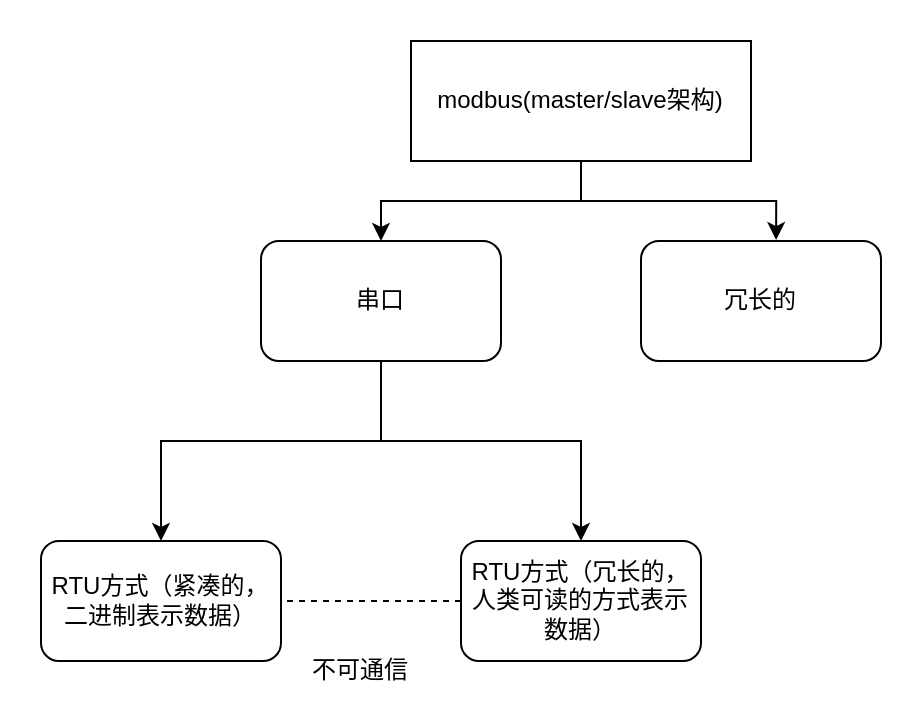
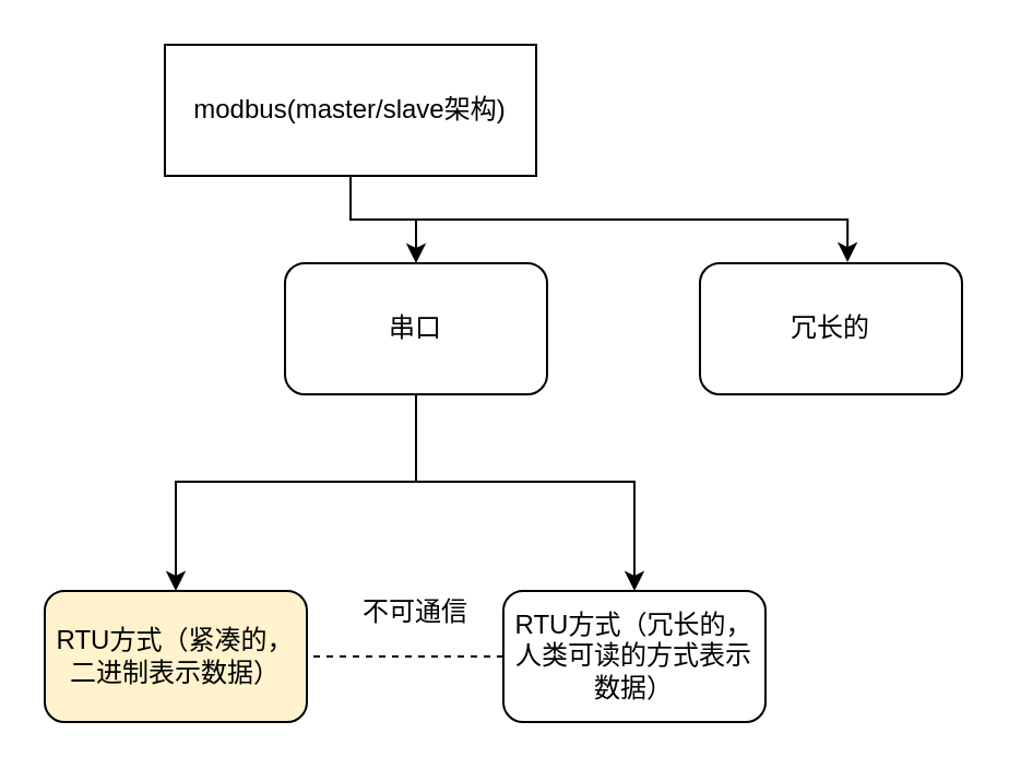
  <mxCell id="0" />
  <mxCell id="1" parent="0" />
  <mxCell id="2" style="edgeStyle=orthogonalEdgeStyle;rounded=0;orthogonalLoop=1;jettySize=auto;html=1;entryX=0.5;entryY=0;entryDx=0;entryDy=0;" parent="1" source="4" target="7" edge="1"><mxGeometry relative="1" as="geometry" /></mxCell>
  <mxCell id="3" style="edgeStyle=orthogonalEdgeStyle;rounded=0;orthogonalLoop=1;jettySize=auto;html=1;exitX=0.5;exitY=1;exitDx=0;exitDy=0;entryX=0.563;entryY=-0.008;entryDx=0;entryDy=0;entryPerimeter=0;" parent="1" source="4" target="9" edge="1"><mxGeometry relative="1" as="geometry" /></mxCell>
- <mxCell id="4" value="modbus(master/slave架构)" style="rounded=0;whiteSpace=wrap;html=1;" parent="1" vertex="1"><mxGeometry x="205" y="20" width="170" height="60" as="geometry" /></mxCell>
+ <mxCell id="4" value="modbus(master/slave架构)" style="rounded=0;whiteSpace=wrap;html=1;" parent="1" vertex="1"><mxGeometry x="75" y="20" width="170" height="60" as="geometry" /></mxCell>
  <mxCell id="5" value="" style="edgeStyle=orthogonalEdgeStyle;rounded=0;orthogonalLoop=1;jettySize=auto;html=1;" parent="1" source="7" target="8" edge="1"><mxGeometry relative="1" as="geometry"><Array as="points"><mxPoint x="190" y="220" /><mxPoint x="80" y="220" /></Array></mxGeometry></mxCell>
  <mxCell id="6" style="edgeStyle=orthogonalEdgeStyle;rounded=0;orthogonalLoop=1;jettySize=auto;html=1;" parent="1" source="7" target="10" edge="1"><mxGeometry relative="1" as="geometry"><Array as="points"><mxPoint x="190" y="220" /><mxPoint x="290" y="220" /></Array></mxGeometry></mxCell>
  <mxCell id="7" value="串口" style="rounded=1;whiteSpace=wrap;html=1;" parent="1" vertex="1"><mxGeometry x="130" y="120" width="120" height="60" as="geometry" /></mxCell>
- <mxCell id="8" value="RTU方式（紧凑的，二进制表示数据）" style="rounded=1;whiteSpace=wrap;html=1;" parent="1" vertex="1"><mxGeometry x="20" y="270" width="120" height="60" as="geometry" /></mxCell>
+ <mxCell id="8" value="RTU方式（紧凑的，二进制表示数据）" style="rounded=1;whiteSpace=wrap;html=1;fillColor=#fff2cc;" parent="1" vertex="1"><mxGeometry x="20" y="270" width="120" height="60" as="geometry" /></mxCell>
  <mxCell id="9" value="冗长的" style="rounded=1;whiteSpace=wrap;html=1;" parent="1" vertex="1"><mxGeometry x="320" y="120" width="120" height="60" as="geometry" /></mxCell>
  <mxCell id="10" value="RTU方式（冗长的，人类可读的方式表示数据）" style="rounded=1;whiteSpace=wrap;html=1;" parent="1" vertex="1"><mxGeometry x="230" y="270" width="120" height="60" as="geometry" /></mxCell>
  <mxCell id="11" value="" style="endArrow=none;dashed=1;html=1;entryX=1;entryY=0.5;entryDx=0;entryDy=0;exitX=0;exitY=0.5;exitDx=0;exitDy=0;" parent="1" source="10" target="8" edge="1"><mxGeometry width="50" height="50" relative="1" as="geometry"><mxPoint x="20" y="400" as="sourcePoint" /><mxPoint x="70" y="350" as="targetPoint" /><Array as="points" /></mxGeometry></mxCell>
- <mxCell id="12" value="不可通信" style="text;html=1;strokeColor=none;fillColor=none;align=center;verticalAlign=middle;whiteSpace=wrap;rounded=0;" parent="1" vertex="1"><mxGeometry x="155" y="325" width="50" height="20" as="geometry" /></mxCell>
+ <mxCell id="12" value="不可通信" style="text;html=1;strokeColor=none;fillColor=none;align=center;verticalAlign=middle;whiteSpace=wrap;rounded=0;" parent="1" vertex="1"><mxGeometry x="165" y="270" width="50" height="20" as="geometry" /></mxCell>
